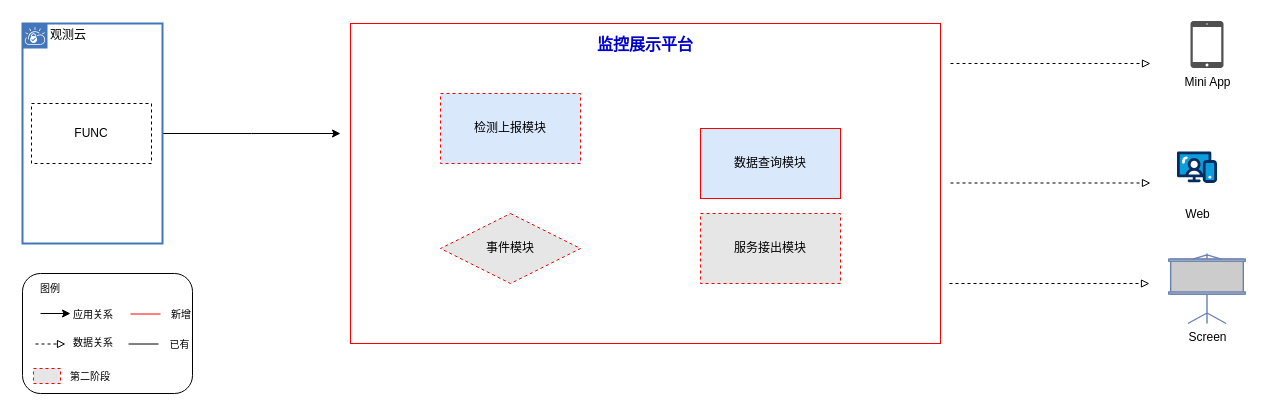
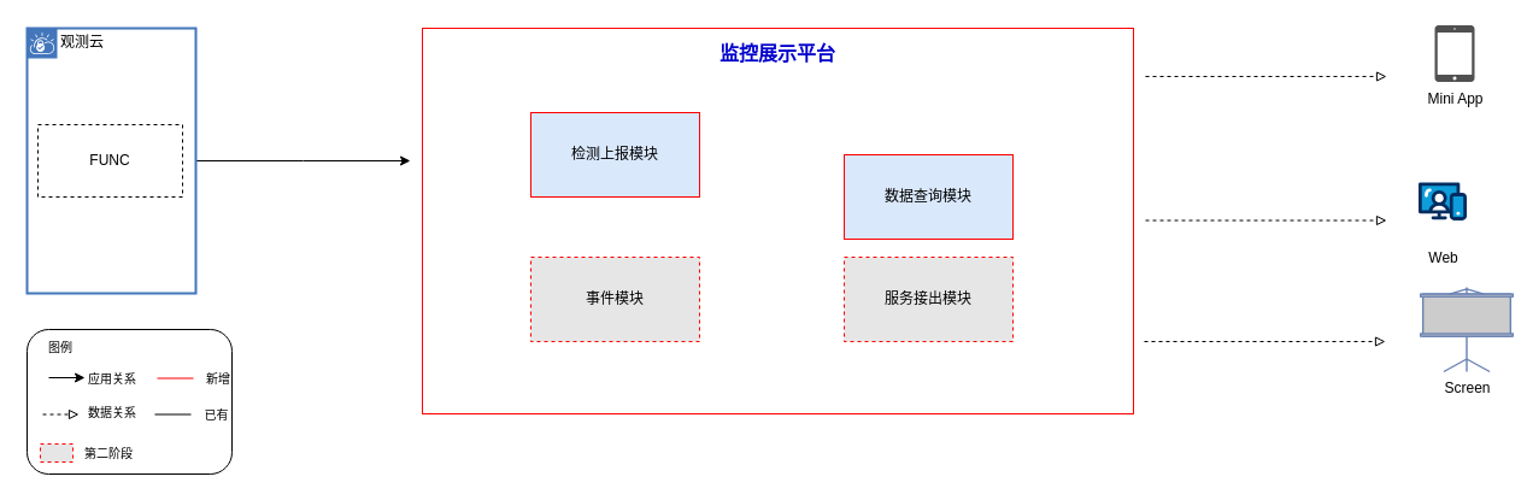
  <mxCell id="0" />
  <mxCell id="1" parent="0" />
  <mxCell id="2" value="" style="rounded=1;whiteSpace=wrap;html=1;" vertex="1" parent="1"><mxGeometry x="22" y="273" width="170" height="120" as="geometry" /></mxCell>
  <mxCell id="3" style="edgeStyle=orthogonalEdgeStyle;rounded=0;orthogonalLoop=1;jettySize=auto;html=1;" edge="1" parent="1" source="4"><mxGeometry relative="1" as="geometry"><mxPoint x="340" y="133" as="targetPoint" /></mxGeometry></mxCell>
  <mxCell id="4" value="观测云" style="shape=mxgraph.ibm.box;prType=vpc;fontStyle=0;verticalAlign=top;align=left;spacingLeft=32;spacingTop=4;fillColor=none;rounded=0;whiteSpace=wrap;html=1;strokeColor=#4376BB;strokeWidth=2;dashed=0;container=1;spacing=-4;collapsible=0;expand=0;recursiveResize=0;" vertex="1" parent="1"><mxGeometry x="22" y="23" width="140" height="220" as="geometry" /></mxCell>
  <mxCell id="5" value="FUNC" style="rounded=0;whiteSpace=wrap;html=1;dashed=1;" vertex="1" parent="4"><mxGeometry x="9" y="80" width="120" height="60" as="geometry" /></mxCell>
  <mxCell id="6" value="" style="rounded=0;whiteSpace=wrap;html=1;strokeColor=#FF0000;" vertex="1" parent="1"><mxGeometry x="350" y="23" width="590" height="320" as="geometry" /></mxCell>
  <mxCell id="7" value="监控展示平台" style="text;html=1;align=center;verticalAlign=middle;whiteSpace=wrap;rounded=0;fontSize=16;fontStyle=1;fontFamily=Georgia;fontColor=#0000CC;" vertex="1" parent="1"><mxGeometry x="590" y="33" width="110" height="22" as="geometry" /></mxCell>
- <mxCell id="8" value="检测上报模块" style="rounded=0;whiteSpace=wrap;html=1;fillColor=#dae8fc;strokeColor=#FF0000;dashed=1;" vertex="1" parent="1"><mxGeometry x="440" y="93" width="140" height="70" as="geometry" /></mxCell>
+ <mxCell id="8" value="检测上报模块" style="rounded=0;whiteSpace=wrap;html=1;fillColor=#dae8fc;strokeColor=#FF0000;" vertex="1" parent="1"><mxGeometry x="440" y="93" width="140" height="70" as="geometry" /></mxCell>
  <mxCell id="9" value="数据查询模块" style="rounded=0;whiteSpace=wrap;html=1;fillColor=#dae8fc;strokeColor=#FF0000;" vertex="1" parent="1"><mxGeometry x="700" y="128" width="140" height="70" as="geometry" /></mxCell>
- <mxCell id="10" value="事件模块" style="rhombus;whiteSpace=wrap;html=1;fillColor=#E6E6E6;strokeColor=#FF0000;dashed=1;" vertex="1" parent="1"><mxGeometry x="440" y="213" width="140" height="70" as="geometry" /></mxCell>
+ <mxCell id="10" value="事件模块" style="rounded=0;whiteSpace=wrap;html=1;fillColor=#E6E6E6;strokeColor=#FF0000;dashed=1;" vertex="1" parent="1"><mxGeometry x="440" y="213" width="140" height="70" as="geometry" /></mxCell>
  <mxCell id="11" value="图例" style="text;html=1;align=center;verticalAlign=middle;whiteSpace=wrap;rounded=0;fontSize=10;" vertex="1" parent="1"><mxGeometry x="20" y="273" width="60" height="30" as="geometry" /></mxCell>
  <mxCell id="12" value="" style="endArrow=classic;html=1;rounded=0;fontSize=10;" edge="1" parent="1"><mxGeometry width="50" height="50" relative="1" as="geometry"><mxPoint x="40" y="313" as="sourcePoint" /><mxPoint x="70" y="313" as="targetPoint" /></mxGeometry></mxCell>
  <mxCell id="13" value="应用关系" style="text;html=1;align=center;verticalAlign=middle;whiteSpace=wrap;rounded=0;fontSize=10;" vertex="1" parent="1"><mxGeometry x="63" y="299" width="60" height="30" as="geometry" /></mxCell>
  <mxCell id="14" value="" style="endArrow=none;html=1;rounded=0;strokeColor=#FF0000;fontSize=10;" edge="1" parent="1"><mxGeometry width="50" height="50" relative="1" as="geometry"><mxPoint x="130" y="313.5" as="sourcePoint" /><mxPoint x="160" y="313.5" as="targetPoint" /></mxGeometry></mxCell>
  <mxCell id="15" value="新增" style="text;html=1;align=center;verticalAlign=middle;whiteSpace=wrap;rounded=0;fontSize=10;" vertex="1" parent="1"><mxGeometry x="150" y="299" width="62" height="30" as="geometry" /></mxCell>
  <mxCell id="16" value="" style="endArrow=none;html=1;rounded=0;strokeColor=#000000;fontSize=10;" edge="1" parent="1"><mxGeometry width="50" height="50" relative="1" as="geometry"><mxPoint x="128" y="343.5" as="sourcePoint" /><mxPoint x="158" y="343.5" as="targetPoint" /></mxGeometry></mxCell>
  <mxCell id="17" value="已有" style="text;html=1;align=center;verticalAlign=middle;whiteSpace=wrap;rounded=0;fontSize=10;" vertex="1" parent="1"><mxGeometry x="149" y="329" width="61" height="30" as="geometry" /></mxCell>
  <mxCell id="18" value="Mini App" style="sketch=0;pointerEvents=1;shadow=0;dashed=0;html=1;strokeColor=none;fillColor=#505050;labelPosition=center;verticalLabelPosition=bottom;verticalAlign=top;outlineConnect=0;align=center;shape=mxgraph.office.devices.ipad_mini;" vertex="1" parent="1"><mxGeometry x="1190" y="20.5" width="33" height="47" as="geometry" /></mxCell>
  <mxCell id="19" value="Web" style="verticalLabelPosition=bottom;aspect=fixed;html=1;shape=mxgraph.salesforce.web;" vertex="1" parent="1"><mxGeometry x="1176.5" y="143" width="40" height="47.4" as="geometry" /></mxCell>
- <mxCell id="20" value="&lt;font color=&quot;#000000&quot;&gt;Screen&lt;/font&gt;" style="fontColor=#0066CC;verticalAlign=top;verticalLabelPosition=bottom;labelPosition=center;align=center;html=1;outlineConnect=0;fillColor=#CCCCCC;strokeColor=#6881B3;gradientColor=none;gradientDirection=north;strokeWidth=2;shape=mxgraph.networks.video_projector_screen;" vertex="1" parent="1"><mxGeometry x="1168.25" y="253" width="76.5" height="70" as="geometry" /></mxCell>
+ <mxCell id="20" value="&lt;font color=&quot;#000000&quot;&gt;Screen&lt;/font&gt;" style="fontColor=#0066CC;verticalAlign=top;verticalLabelPosition=bottom;labelPosition=center;align=center;html=1;outlineConnect=0;fillColor=#CCCCCC;strokeColor=#6881B3;gradientColor=none;gradientDirection=north;strokeWidth=2;shape=mxgraph.networks.video_projector_screen;" vertex="1" parent="1"><mxGeometry x="1178.25" y="238" width="76.5" height="70" as="geometry" /></mxCell>
  <mxCell id="21" value="" style="endArrow=block;dashed=1;html=1;rounded=0;endFill=0;" edge="1" parent="1"><mxGeometry width="50" height="50" relative="1" as="geometry"><mxPoint x="950" y="63" as="sourcePoint" /><mxPoint x="1150" y="63" as="targetPoint" /></mxGeometry></mxCell>
  <mxCell id="22" value="" style="endArrow=block;dashed=1;html=1;rounded=0;endFill=0;" edge="1" parent="1"><mxGeometry width="50" height="50" relative="1" as="geometry"><mxPoint x="950" y="182.5" as="sourcePoint" /><mxPoint x="1150" y="182.5" as="targetPoint" /></mxGeometry></mxCell>
  <mxCell id="23" value="" style="endArrow=block;dashed=1;html=1;rounded=0;endFill=0;" edge="1" parent="1"><mxGeometry width="50" height="50" relative="1" as="geometry"><mxPoint x="949" y="283" as="sourcePoint" /><mxPoint x="1149" y="283" as="targetPoint" /><Array as="points"><mxPoint x="1039" y="283" /></Array></mxGeometry></mxCell>
  <mxCell id="24" value="" style="endArrow=block;dashed=1;html=1;rounded=0;endFill=0;fontSize=10;" edge="1" parent="1"><mxGeometry width="50" height="50" relative="1" as="geometry"><mxPoint x="35" y="343.5" as="sourcePoint" /><mxPoint x="65" y="343.5" as="targetPoint" /></mxGeometry></mxCell>
  <mxCell id="25" value="数据关系" style="text;html=1;align=center;verticalAlign=middle;whiteSpace=wrap;rounded=0;fontSize=10;" vertex="1" parent="1"><mxGeometry x="63" y="327" width="60" height="30" as="geometry" /></mxCell>
  <mxCell id="26" value="服务接出模块" style="rounded=0;whiteSpace=wrap;html=1;fillColor=#E6E6E6;strokeColor=#FF0000;dashed=1;" vertex="1" parent="1"><mxGeometry x="700" y="213" width="140" height="70" as="geometry" /></mxCell>
  <mxCell id="27" value="" style="rounded=0;whiteSpace=wrap;html=1;fillColor=#E6E6E6;strokeColor=#FF0000;dashed=1;fontSize=10;" vertex="1" parent="1"><mxGeometry x="33" y="368" width="27" height="15" as="geometry" /></mxCell>
  <mxCell id="28" value="第二阶段" style="text;html=1;align=center;verticalAlign=middle;whiteSpace=wrap;rounded=0;fontSize=10;" vertex="1" parent="1"><mxGeometry x="60" y="361" width="60" height="30" as="geometry" /></mxCell>
